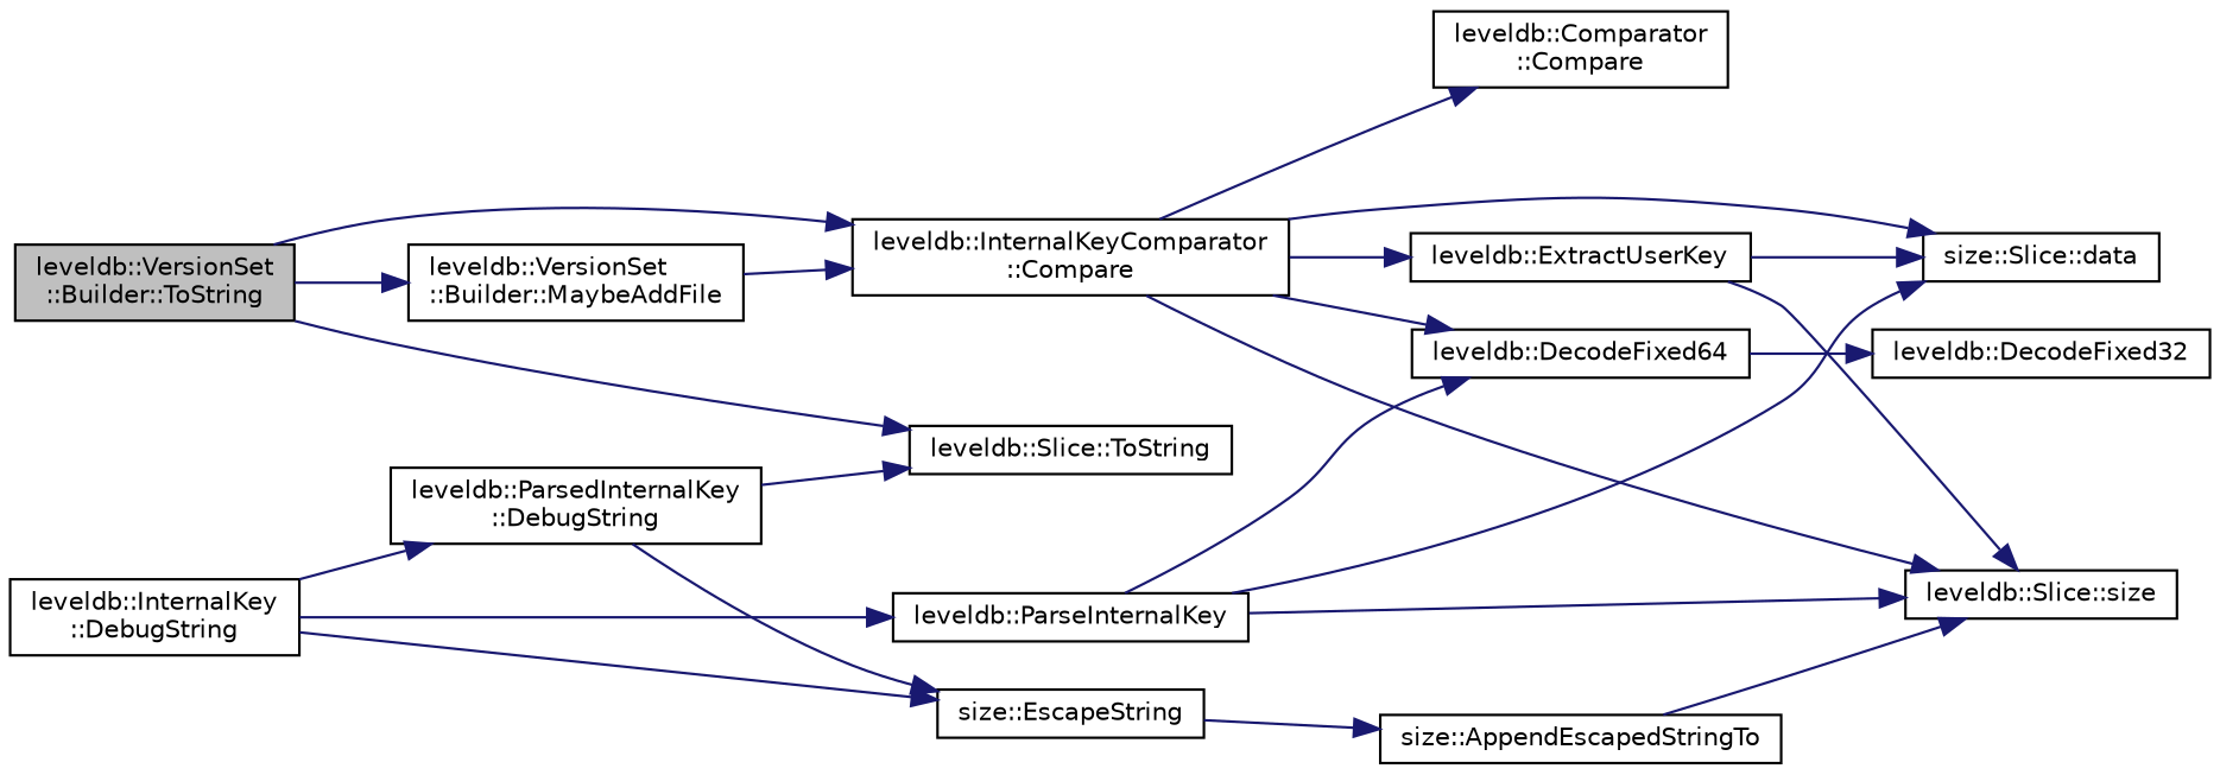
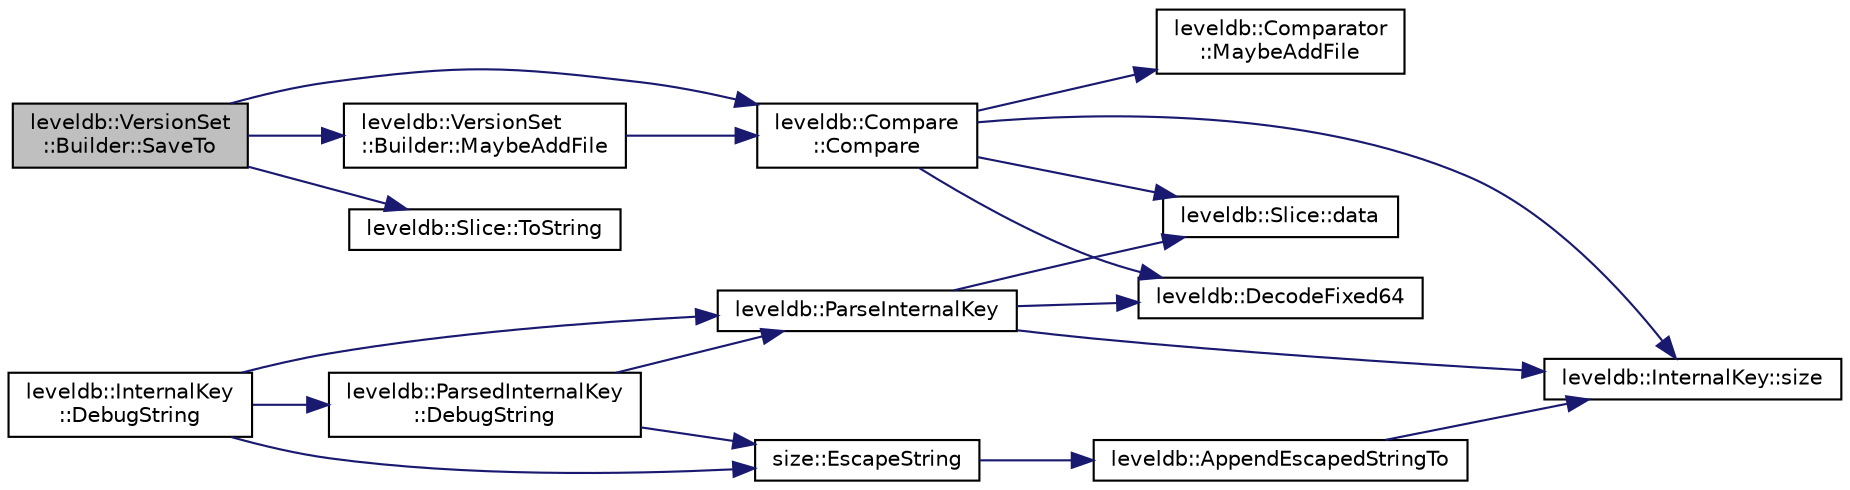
  digraph {
    rankdir=LR
    node [color=black fillcolor=white fontname=Helvetica fontsize=10 shape=record style=filled]
    edge [color=midnightblue fontname=Helvetica fontsize=10 labelfontname=Helvetica labelfontsize=10 style=solid]
-   n1 [fillcolor=grey75 fontcolor=black height=0.2 label="leveldb::VersionSet\l::Builder::ToString" width=0.4]
+   n1 [fillcolor=grey75 fontcolor=black height=0.2 label="leveldb::VersionSet\l::Builder::SaveTo" width=0.4]
    n2 [height=0.2 label="leveldb::VersionSet\l::Builder::MaybeAddFile" width=0.4]
-   n3 [height=0.2 label="leveldb::InternalKeyComparator\l::Compare" width=0.4]
+   n3 [height=0.2 label="leveldb::Compare\l::Compare" width=0.4]
    n4 [height=0.2 label="leveldb::Slice::ToString" width=0.4]
-   n5 [height=0.2 label="leveldb::Comparator\l::Compare" width=0.4]
-   n6 [height=0.2 label="leveldb::ExtractUserKey" width=0.4]
-   n7 [height=0.2 label="leveldb::Slice::size" width=0.4]
-   n8 [height=0.2 label="size::Slice::data" width=0.4]
+   n5 [height=0.2 label="leveldb::Comparator\l::MaybeAddFile" width=0.4]
+   n7 [height=0.2 label="leveldb::InternalKey::size" width=0.4]
+   n8 [height=0.2 label="leveldb::Slice::data" width=0.4]
    n9 [height=0.2 label="leveldb::DecodeFixed64" width=0.4]
    n10 [height=0.2 label="leveldb::InternalKey\l::DebugString" width=0.4]
    n11 [height=0.2 label="leveldb::ParseInternalKey" width=0.4]
    n12 [height=0.2 label="leveldb::ParsedInternalKey\l::DebugString" width=0.4]
    n13 [height=0.2 label="size::EscapeString" width=0.4]
-   n14 [height=0.2 label="leveldb::DecodeFixed32" width=0.4]
-   n15 [height=0.2 label="size::AppendEscapedStringTo" width=0.4]
+   n15 [height=0.2 label="leveldb::AppendEscapedStringTo" width=0.4]
    n1 -> n2
    n1 -> n3
    n1 -> n4
    n2 -> n3
    n3 -> n5
-   n3 -> n6
    n3 -> n7
    n3 -> n8
    n3 -> n9
-   n6 -> n7
-   n6 -> n8
-   n9 -> n14
    n10 -> n11
    n10 -> n12
    n10 -> n13
    n11 -> n7
    n11 -> n8
    n11 -> n9
-   n12 -> n4
+   n12 -> n11
    n12 -> n13
    n13 -> n15
    n15 -> n7
  }
